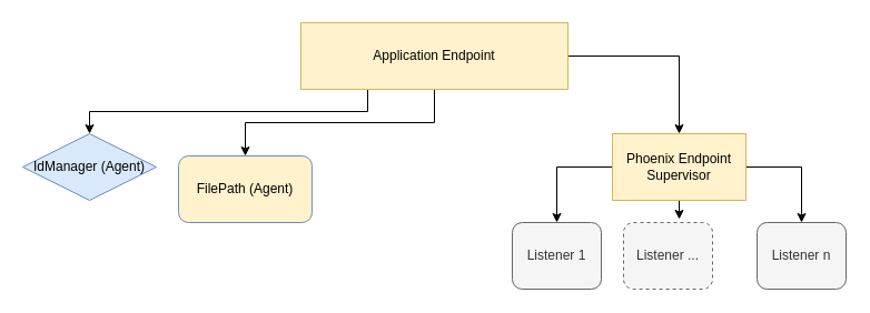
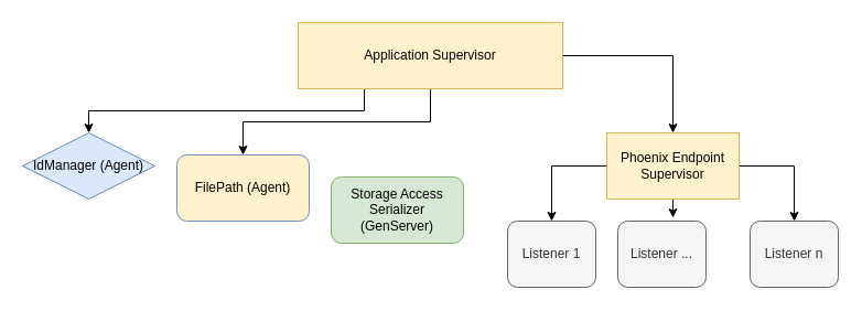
  <mxCell id="0" />
  <mxCell id="1" parent="0" />
  <mxCell id="2" style="edgeStyle=orthogonalEdgeStyle;rounded=0;orthogonalLoop=1;jettySize=auto;html=1;exitX=0.25;exitY=1;exitDx=0;exitDy=0;entryX=0.5;entryY=0;entryDx=0;entryDy=0;" edge="1" parent="1" source="5" target="10"><mxGeometry relative="1" as="geometry" /></mxCell>
  <mxCell id="3" style="edgeStyle=orthogonalEdgeStyle;rounded=0;orthogonalLoop=1;jettySize=auto;html=1;exitX=0.5;exitY=1;exitDx=0;exitDy=0;entryX=0.5;entryY=0;entryDx=0;entryDy=0;" edge="1" parent="1" source="5" target="11"><mxGeometry relative="1" as="geometry" /></mxCell>
  <mxCell id="4" style="edgeStyle=orthogonalEdgeStyle;rounded=0;orthogonalLoop=1;jettySize=auto;html=1;exitX=1;exitY=0.5;exitDx=0;exitDy=0;entryX=0.5;entryY=0;entryDx=0;entryDy=0;" edge="1" parent="1" source="5" target="9"><mxGeometry relative="1" as="geometry" /></mxCell>
- <mxCell id="5" value="Application Endpoint" style="rounded=0;whiteSpace=wrap;html=1;fillColor=#fff2cc;strokeColor=#d6b656;" vertex="1" parent="1"><mxGeometry x="270" y="20" width="240" height="60" as="geometry" /></mxCell>
+ <mxCell id="5" value="Application Supervisor" style="rounded=0;whiteSpace=wrap;html=1;fillColor=#fff2cc;strokeColor=#d6b656;" vertex="1" parent="1"><mxGeometry x="270" y="20" width="240" height="60" as="geometry" /></mxCell>
  <mxCell id="6" style="edgeStyle=orthogonalEdgeStyle;rounded=0;orthogonalLoop=1;jettySize=auto;html=1;exitX=0;exitY=0.5;exitDx=0;exitDy=0;entryX=0.5;entryY=0;entryDx=0;entryDy=0;" edge="1" parent="1" source="9" target="13"><mxGeometry relative="1" as="geometry" /></mxCell>
  <mxCell id="7" style="edgeStyle=orthogonalEdgeStyle;rounded=0;orthogonalLoop=1;jettySize=auto;html=1;exitX=0.5;exitY=1;exitDx=0;exitDy=0;entryX=0.625;entryY=-0.05;entryDx=0;entryDy=0;entryPerimeter=0;" edge="1" parent="1" source="9" target="14"><mxGeometry relative="1" as="geometry" /></mxCell>
  <mxCell id="8" style="edgeStyle=orthogonalEdgeStyle;rounded=0;orthogonalLoop=1;jettySize=auto;html=1;exitX=1;exitY=0.5;exitDx=0;exitDy=0;entryX=0.5;entryY=0;entryDx=0;entryDy=0;" edge="1" parent="1" source="9" target="15"><mxGeometry relative="1" as="geometry" /></mxCell>
  <mxCell id="9" value="Phoenix Endpoint Supervisor" style="rounded=0;whiteSpace=wrap;html=1;fillColor=#fff2cc;strokeColor=#d6b656;" vertex="1" parent="1"><mxGeometry x="550" y="120" width="120" height="60" as="geometry" /></mxCell>
  <mxCell id="10" value="IdManager (Agent)" style="rhombus;whiteSpace=wrap;html=1;fillColor=#dae8fc;strokeColor=#6c8ebf;" vertex="1" parent="1"><mxGeometry x="20" y="120" width="120" height="60" as="geometry" /></mxCell>
  <mxCell id="11" value="FilePath (Agent)" style="rounded=1;whiteSpace=wrap;html=1;fillColor=#fff2cc;strokeColor=#6c8ebf;" vertex="1" parent="1"><mxGeometry x="160" y="140" width="120" height="60" as="geometry" /></mxCell>
+ <mxCell id="12" value="Storage Access Serializer (GenServer)" style="rounded=1;whiteSpace=wrap;html=1;fillColor=#d5e8d4;strokeColor=#82b366;" vertex="1" parent="1"><mxGeometry x="300" y="160" width="120" height="60" as="geometry" /></mxCell>
  <mxCell id="13" value="Listener 1" style="rounded=1;whiteSpace=wrap;html=1;fillColor=#f5f5f5;strokeColor=#666666;fontColor=#333333;" vertex="1" parent="1"><mxGeometry x="460" y="200" width="80" height="60" as="geometry" /></mxCell>
- <mxCell id="14" value="Listener ..." style="rounded=1;whiteSpace=wrap;html=1;fillColor=#f5f5f5;strokeColor=#666666;fontColor=#333333;dashed=1;" vertex="1" parent="1"><mxGeometry x="560" y="200" width="80" height="60" as="geometry" /></mxCell>
+ <mxCell id="14" value="Listener ..." style="rounded=1;whiteSpace=wrap;html=1;fillColor=#f5f5f5;strokeColor=#666666;fontColor=#333333;" vertex="1" parent="1"><mxGeometry x="560" y="200" width="80" height="60" as="geometry" /></mxCell>
  <mxCell id="15" value="Listener n" style="rounded=1;whiteSpace=wrap;html=1;fillColor=#f5f5f5;strokeColor=#666666;fontColor=#333333;" vertex="1" parent="1"><mxGeometry x="680" y="200" width="80" height="60" as="geometry" /></mxCell>
